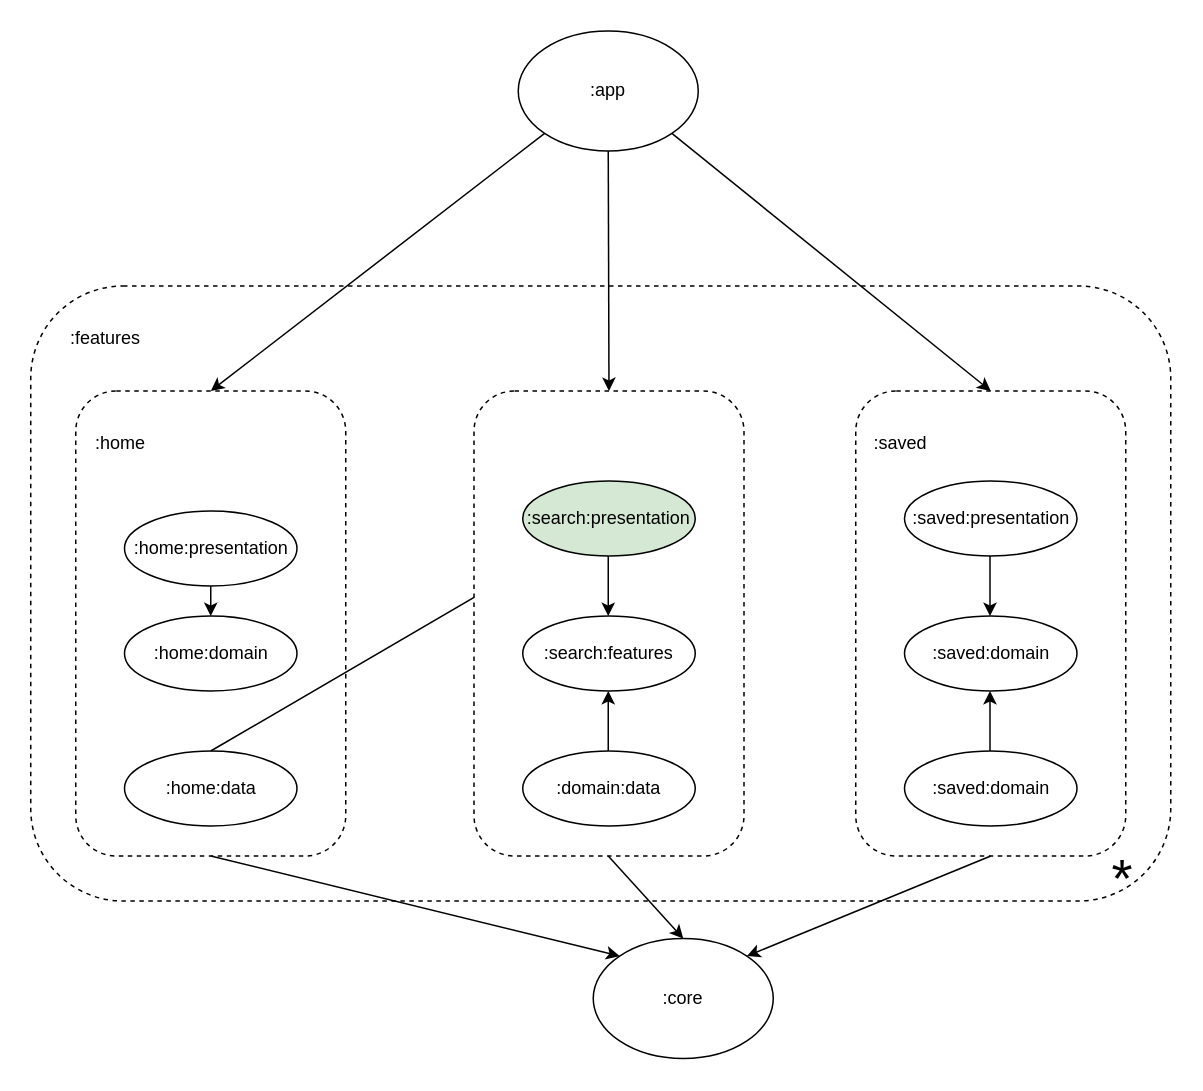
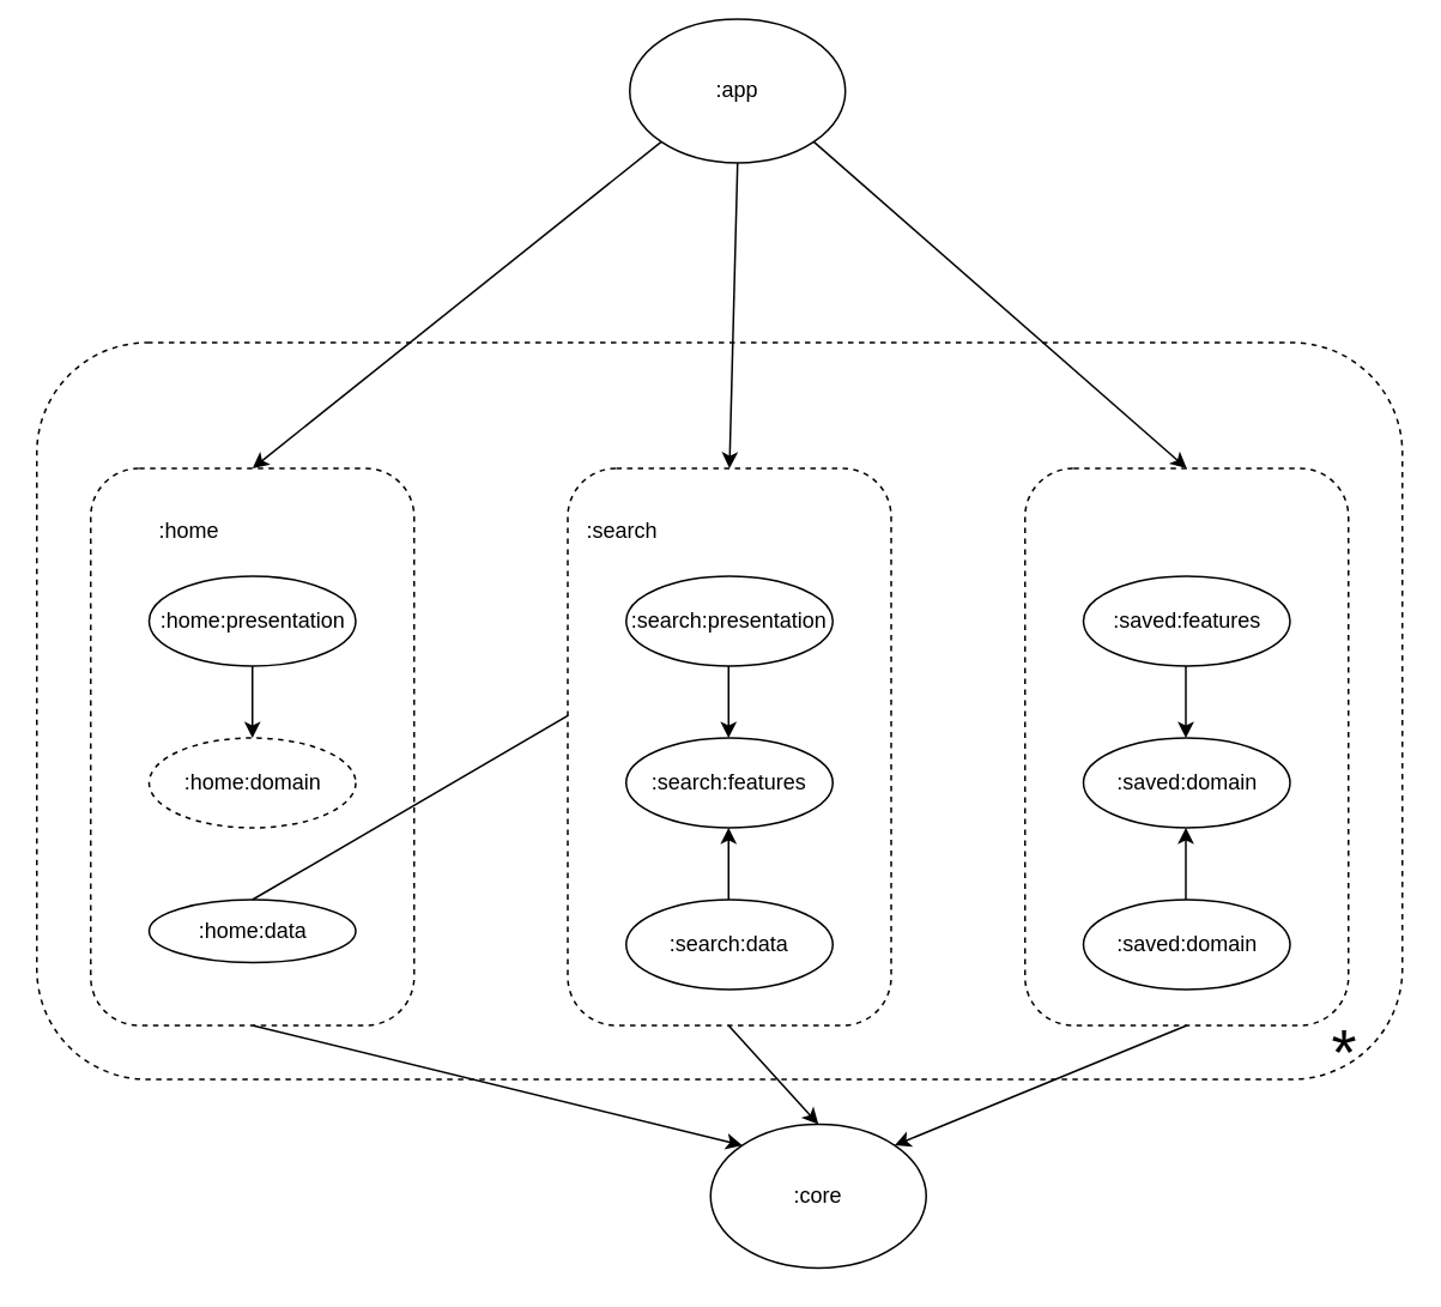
  <mxCell id="0" />
  <mxCell id="1" parent="0" />
- <mxCell id="2" value=":app" style="ellipse;whiteSpace=wrap;html=1;strokeColor=#000000;" vertex="1" parent="1"><mxGeometry x="345" y="20" width="120" height="80" as="geometry" /></mxCell>
+ <mxCell id="2" value=":app" style="ellipse;whiteSpace=wrap;html=1;strokeColor=#000000;" vertex="1" parent="1"><mxGeometry x="350" y="10" width="120" height="80" as="geometry" /></mxCell>
  <mxCell id="3" value="" style="rounded=1;whiteSpace=wrap;html=1;dashed=1;" vertex="1" parent="1"><mxGeometry x="20" y="190" width="760" height="410" as="geometry" /></mxCell>
- <mxCell id="4" value=":features" style="text;html=1;align=center;verticalAlign=middle;whiteSpace=wrap;rounded=0;" vertex="1" parent="1"><mxGeometry x="40" y="210" width="60" height="30" as="geometry" /></mxCell>
  <mxCell id="5" value="" style="rounded=1;whiteSpace=wrap;html=1;dashed=1;" vertex="1" parent="1"><mxGeometry x="50" y="260" width="180" height="310" as="geometry" /></mxCell>
- <mxCell id="6" value=":home:presentation" style="ellipse;whiteSpace=wrap;html=1;" vertex="1" parent="1"><mxGeometry x="82.5" y="340" width="115" height="50" as="geometry" /></mxCell>
- <mxCell id="7" value=":home:domain" style="ellipse;whiteSpace=wrap;html=1;" vertex="1" parent="1"><mxGeometry x="82.5" y="410" width="115" height="50" as="geometry" /></mxCell>
- <mxCell id="8" value=":home:data" style="ellipse;whiteSpace=wrap;html=1;" vertex="1" parent="1"><mxGeometry x="82.5" y="500" width="115" height="50" as="geometry" /></mxCell>
- <mxCell id="9" value=":home" style="text;html=1;align=center;verticalAlign=middle;whiteSpace=wrap;rounded=0;" vertex="1" parent="1"><mxGeometry x="50" y="280" width="60" height="30" as="geometry" /></mxCell>
+ <mxCell id="6" value=":home:presentation" style="ellipse;whiteSpace=wrap;html=1;" vertex="1" parent="1"><mxGeometry x="82.5" y="320" width="115" height="50" as="geometry" /></mxCell>
+ <mxCell id="7" value=":home:domain" style="ellipse;whiteSpace=wrap;html=1;dashed=1;" vertex="1" parent="1"><mxGeometry x="82.5" y="410" width="115" height="50" as="geometry" /></mxCell>
+ <mxCell id="8" value=":home:data" style="ellipse;whiteSpace=wrap;html=1;" vertex="1" parent="1"><mxGeometry x="82.5" y="500" width="115" height="35" as="geometry" /></mxCell>
+ <mxCell id="9" value=":home" style="text;html=1;align=center;verticalAlign=middle;whiteSpace=wrap;rounded=0;" vertex="1" parent="1"><mxGeometry x="75" y="280" width="60" height="30" as="geometry" /></mxCell>
  <mxCell id="10" value="" style="endArrow=classic;html=1;rounded=0;exitX=0.5;exitY=1;exitDx=0;exitDy=0;entryX=0.5;entryY=0;entryDx=0;entryDy=0;" edge="1" parent="1" source="6" target="7"><mxGeometry width="50" height="50" relative="1" as="geometry"><mxPoint x="147.5" y="400" as="sourcePoint" /><mxPoint x="197.5" y="350" as="targetPoint" /></mxGeometry></mxCell>
  <mxCell id="11" value="" style="endArrow=classic;html=1;rounded=0;exitX=0.5;exitY=0;exitDx=0;exitDy=0;" edge="1" parent="1" source="8" target="14"><mxGeometry width="50" height="50" relative="1" as="geometry"><mxPoint x="300" y="460" as="sourcePoint" /><mxPoint x="300" y="500" as="targetPoint" /></mxGeometry></mxCell>
  <mxCell id="12" value="" style="rounded=1;whiteSpace=wrap;html=1;dashed=1;" vertex="1" parent="1"><mxGeometry x="315.5" y="260" width="180" height="310" as="geometry" /></mxCell>
  <mxCell id="13" value="" style="rounded=1;whiteSpace=wrap;html=1;dashed=1;" vertex="1" parent="1"><mxGeometry x="570" y="260" width="180" height="310" as="geometry" /></mxCell>
- <mxCell id="14" value=":search:presentation" style="ellipse;whiteSpace=wrap;html=1;fillColor=#d5e8d4;" vertex="1" parent="1"><mxGeometry x="348" y="320" width="115" height="50" as="geometry" /></mxCell>
+ <mxCell id="14" value=":search:presentation" style="ellipse;whiteSpace=wrap;html=1;" vertex="1" parent="1"><mxGeometry x="348" y="320" width="115" height="50" as="geometry" /></mxCell>
  <mxCell id="15" value=":search:features" style="ellipse;whiteSpace=wrap;html=1;" vertex="1" parent="1"><mxGeometry x="348" y="410" width="115" height="50" as="geometry" /></mxCell>
- <mxCell id="16" value=":domain:data" style="ellipse;whiteSpace=wrap;html=1;" vertex="1" parent="1"><mxGeometry x="348" y="500" width="115" height="50" as="geometry" /></mxCell>
- <mxCell id="18" value=":saved" style="text;html=1;align=center;verticalAlign=middle;whiteSpace=wrap;rounded=0;" vertex="1" parent="1"><mxGeometry x="570" y="280" width="60" height="30" as="geometry" /></mxCell>
- <mxCell id="19" value=":saved:presentation" style="ellipse;whiteSpace=wrap;html=1;" vertex="1" parent="1"><mxGeometry x="602.5" y="320" width="115" height="50" as="geometry" /></mxCell>
+ <mxCell id="16" value=":search:data" style="ellipse;whiteSpace=wrap;html=1;" vertex="1" parent="1"><mxGeometry x="348" y="500" width="115" height="50" as="geometry" /></mxCell>
+ <mxCell id="17" value=":search" style="text;html=1;align=center;verticalAlign=middle;whiteSpace=wrap;rounded=0;" vertex="1" parent="1"><mxGeometry x="315.5" y="280" width="60" height="30" as="geometry" /></mxCell>
+ <mxCell id="19" value=":saved:features" style="ellipse;whiteSpace=wrap;html=1;" vertex="1" parent="1"><mxGeometry x="602.5" y="320" width="115" height="50" as="geometry" /></mxCell>
  <mxCell id="20" value=":saved:domain" style="ellipse;whiteSpace=wrap;html=1;" vertex="1" parent="1"><mxGeometry x="602.5" y="410" width="115" height="50" as="geometry" /></mxCell>
  <mxCell id="21" value=":saved:domain" style="ellipse;whiteSpace=wrap;html=1;" vertex="1" parent="1"><mxGeometry x="602.5" y="500" width="115" height="50" as="geometry" /></mxCell>
  <mxCell id="22" value="" style="endArrow=classic;html=1;rounded=0;exitX=0.5;exitY=1;exitDx=0;exitDy=0;entryX=0.5;entryY=0;entryDx=0;entryDy=0;" edge="1" parent="1"><mxGeometry width="50" height="50" relative="1" as="geometry"><mxPoint x="405" y="370" as="sourcePoint" /><mxPoint x="405" y="410" as="targetPoint" /></mxGeometry></mxCell>
  <mxCell id="23" value="" style="endArrow=classic;html=1;rounded=0;exitX=0.5;exitY=1;exitDx=0;exitDy=0;entryX=0.5;entryY=0;entryDx=0;entryDy=0;" edge="1" parent="1"><mxGeometry width="50" height="50" relative="1" as="geometry"><mxPoint x="659.5" y="370" as="sourcePoint" /><mxPoint x="659.5" y="410" as="targetPoint" /></mxGeometry></mxCell>
  <mxCell id="24" value="" style="endArrow=classic;html=1;rounded=0;exitX=0.5;exitY=0;exitDx=0;exitDy=0;entryX=0.5;entryY=1;entryDx=0;entryDy=0;" edge="1" parent="1"><mxGeometry width="50" height="50" relative="1" as="geometry"><mxPoint x="405" y="500" as="sourcePoint" /><mxPoint x="405" y="460" as="targetPoint" /></mxGeometry></mxCell>
  <mxCell id="25" value="" style="endArrow=classic;html=1;rounded=0;exitX=0.5;exitY=0;exitDx=0;exitDy=0;entryX=0.5;entryY=1;entryDx=0;entryDy=0;" edge="1" parent="1"><mxGeometry width="50" height="50" relative="1" as="geometry"><mxPoint x="659.5" y="500" as="sourcePoint" /><mxPoint x="659.5" y="460" as="targetPoint" /></mxGeometry></mxCell>
  <mxCell id="26" value=":core" style="ellipse;whiteSpace=wrap;html=1;" vertex="1" parent="1"><mxGeometry x="395" y="625" width="120" height="80" as="geometry" /></mxCell>
  <mxCell id="27" value="" style="endArrow=classic;html=1;rounded=0;exitX=0;exitY=1;exitDx=0;exitDy=0;entryX=0.5;entryY=0;entryDx=0;entryDy=0;" edge="1" parent="1" source="2" target="5"><mxGeometry width="50" height="50" relative="1" as="geometry"><mxPoint x="463" y="180" as="sourcePoint" /><mxPoint x="513" y="130" as="targetPoint" /></mxGeometry></mxCell>
  <mxCell id="28" value="" style="endArrow=classic;html=1;rounded=0;exitX=0.5;exitY=1;exitDx=0;exitDy=0;entryX=0.5;entryY=0;entryDx=0;entryDy=0;" edge="1" parent="1" source="2" target="12"><mxGeometry width="50" height="50" relative="1" as="geometry"><mxPoint x="415" y="110" as="sourcePoint" /><mxPoint x="233" y="279" as="targetPoint" /></mxGeometry></mxCell>
  <mxCell id="29" value="" style="endArrow=classic;html=1;rounded=0;exitX=1;exitY=1;exitDx=0;exitDy=0;entryX=0.5;entryY=0;entryDx=0;entryDy=0;" edge="1" parent="1" source="2" target="13"><mxGeometry width="50" height="50" relative="1" as="geometry"><mxPoint x="415" y="110" as="sourcePoint" /><mxPoint x="410" y="270" as="targetPoint" /></mxGeometry></mxCell>
  <mxCell id="30" value="" style="endArrow=classic;html=1;rounded=0;exitX=0.5;exitY=1;exitDx=0;exitDy=0;entryX=0;entryY=0;entryDx=0;entryDy=0;" edge="1" parent="1" source="5" target="26"><mxGeometry width="50" height="50" relative="1" as="geometry"><mxPoint x="260" y="760" as="sourcePoint" /><mxPoint x="310" y="710" as="targetPoint" /></mxGeometry></mxCell>
  <mxCell id="31" value="" style="endArrow=classic;html=1;rounded=0;entryX=0.5;entryY=0;entryDx=0;entryDy=0;" edge="1" parent="1" target="26"><mxGeometry width="50" height="50" relative="1" as="geometry"><mxPoint x="405" y="570" as="sourcePoint" /><mxPoint x="670" y="730" as="targetPoint" /></mxGeometry></mxCell>
  <mxCell id="32" value="" style="endArrow=classic;html=1;rounded=0;exitX=0.5;exitY=1;exitDx=0;exitDy=0;entryX=1;entryY=0;entryDx=0;entryDy=0;" edge="1" parent="1" source="13" target="26"><mxGeometry width="50" height="50" relative="1" as="geometry"><mxPoint x="660" y="550" as="sourcePoint" /><mxPoint x="440" y="757" as="targetPoint" /></mxGeometry></mxCell>
  <mxCell id="33" value="&lt;font style=&quot;font-size: 36px;&quot;&gt;*&lt;/font&gt;" style="text;html=1;align=center;verticalAlign=middle;whiteSpace=wrap;rounded=0;" vertex="1" parent="1"><mxGeometry x="717.5" y="570" width="60" height="30" as="geometry" /></mxCell>
